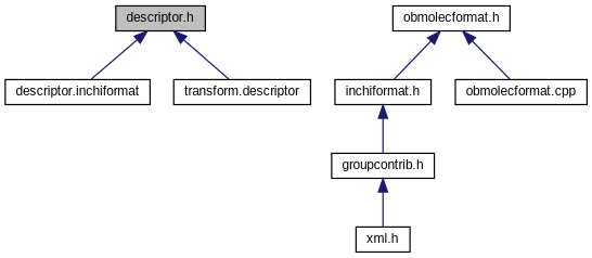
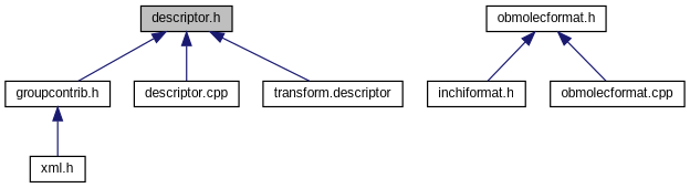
  digraph {
    fontname="Liberation Sans"
    node [color=black fillcolor=white fontname="Liberation Sans" fontsize=10 shape=record style=filled]
    edge [color=midnightblue dir=back fontname="Liberation Sans" fontsize=10 labelfontname=FreeSans labelfontsize=10 style=solid]
    n1 [fillcolor=grey75 fontcolor=black height=0.2 label="descriptor.h" width=0.4]
    n2 [height=0.2 label="groupcontrib.h" width=0.4]
-   n3 [height=0.2 label="descriptor.inchiformat" width=0.4]
+   n3 [height=0.2 label="descriptor.cpp" width=0.4]
    n4 [height=0.2 label="transform.descriptor" width=0.4]
    n5 [height=0.2 label="xml.h" width=0.4]
    n6 [height=0.2 label="obmolecformat.h" width=0.4]
    n7 [height=0.2 label="inchiformat.h" width=0.4]
    n8 [height=0.2 label="obmolecformat.cpp" width=0.4]
-   n7 -> n2
+   n1 -> n2
    n1 -> n3
    n1 -> n4
    n2 -> n5
    n6 -> n7
    n6 -> n8
  }
